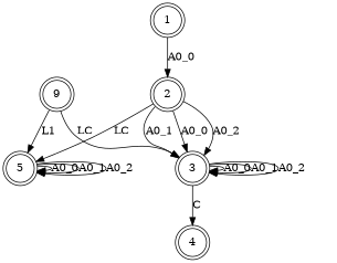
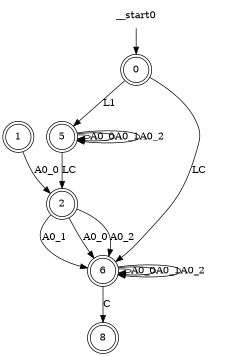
  digraph {
    node [shape=doublecircle]
-   n1 [label=9]
+   n1 [label=0]
    n2 [label=5]
-   n3 [label=3]
+   n3 [label=6]
    n4 [label=1]
    n5 [label=2]
-   n6 [label=4]
+   n6 [label=8]
+   __start0 [shape=none]
    n1 -> n2 [label=L1]
    n1 -> n3 [label=LC]
    n2 -> n2 [label=A0_0]
    n2 -> n2 [label=A0_1]
    n2 -> n2 [label=A0_2]
-   n5 -> n2 [label=LC]
+   n2 -> n5 [label=LC]
    n3 -> n3 [label=A0_0]
    n3 -> n3 [label=A0_1]
    n3 -> n3 [label=A0_2]
    n3 -> n6 [label=C]
    n4 -> n5 [label=A0_0]
    n5 -> n3 [label=A0_1]
    n5 -> n3 [label=A0_0]
    n5 -> n3 [label=A0_2]
+   __start0 -> n1
  }
